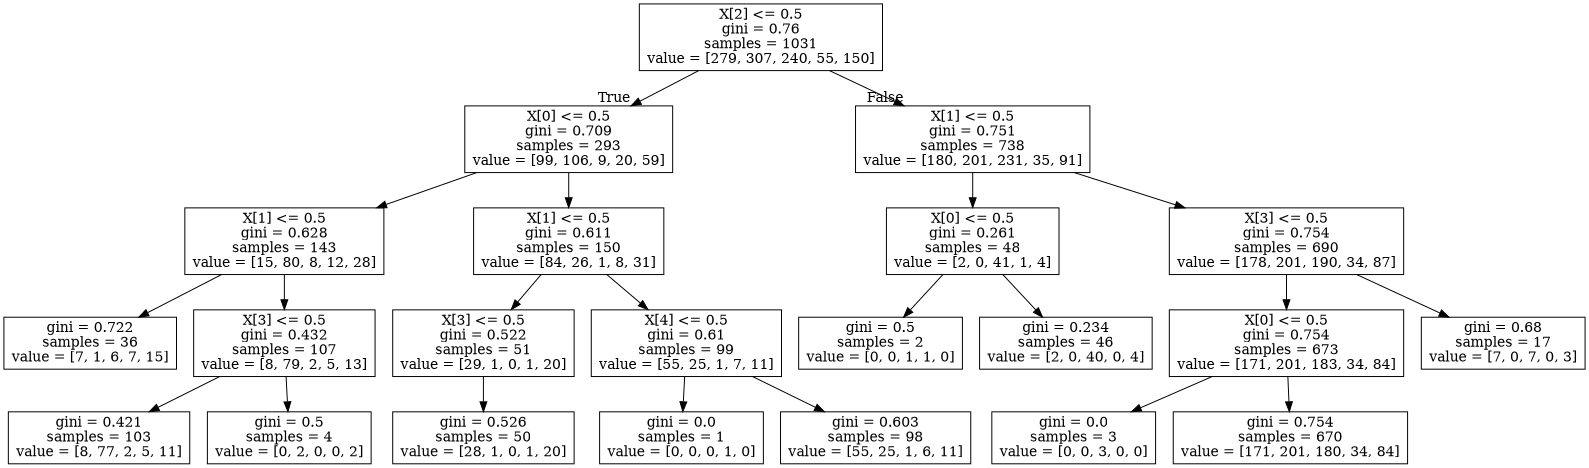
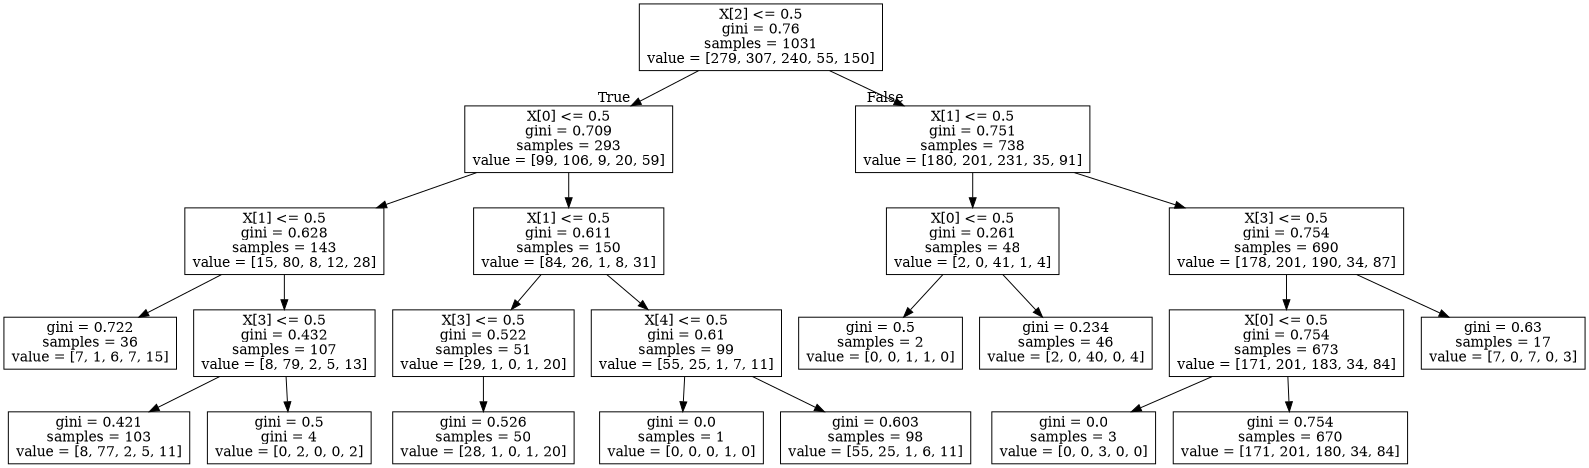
  digraph {
    node [shape=box]
    n1 [label="X[2] <= 0.5\ngini = 0.76\nsamples = 1031\nvalue = [279, 307, 240, 55, 150]"]
    n2 [label="X[0] <= 0.5\ngini = 0.709\nsamples = 293\nvalue = [99, 106, 9, 20, 59]"]
    n3 [label="X[1] <= 0.5\ngini = 0.751\nsamples = 738\nvalue = [180, 201, 231, 35, 91]"]
    n4 [label="X[1] <= 0.5\ngini = 0.628\nsamples = 143\nvalue = [15, 80, 8, 12, 28]"]
    n5 [label="X[1] <= 0.5\ngini = 0.611\nsamples = 150\nvalue = [84, 26, 1, 8, 31]"]
    n6 [label="X[0] <= 0.5\ngini = 0.261\nsamples = 48\nvalue = [2, 0, 41, 1, 4]"]
    n7 [label="X[3] <= 0.5\ngini = 0.754\nsamples = 690\nvalue = [178, 201, 190, 34, 87]"]
    n8 [label="gini = 0.722\nsamples = 36\nvalue = [7, 1, 6, 7, 15]"]
    n9 [label="X[3] <= 0.5\ngini = 0.432\nsamples = 107\nvalue = [8, 79, 2, 5, 13]"]
    n10 [label="X[3] <= 0.5\ngini = 0.522\nsamples = 51\nvalue = [29, 1, 0, 1, 20]"]
    n11 [label="X[4] <= 0.5\ngini = 0.61\nsamples = 99\nvalue = [55, 25, 1, 7, 11]"]
    n12 [label="gini = 0.421\nsamples = 103\nvalue = [8, 77, 2, 5, 11]"]
-   n13 [label="gini = 0.5\nsamples = 4\nvalue = [0, 2, 0, 0, 2]"]
+   n13 [label="gini = 0.5\ngini = 4\nvalue = [0, 2, 0, 0, 2]"]
    n14 [label="gini = 0.526\nsamples = 50\nvalue = [28, 1, 0, 1, 20]"]
    n15 [label="gini = 0.0\nsamples = 1\nvalue = [0, 0, 0, 1, 0]"]
    n16 [label="gini = 0.603\nsamples = 98\nvalue = [55, 25, 1, 6, 11]"]
    n17 [label="gini = 0.5\nsamples = 2\nvalue = [0, 0, 1, 1, 0]"]
    n18 [label="gini = 0.234\nsamples = 46\nvalue = [2, 0, 40, 0, 4]"]
    n19 [label="X[0] <= 0.5\ngini = 0.754\nsamples = 673\nvalue = [171, 201, 183, 34, 84]"]
-   n20 [label="gini = 0.68\nsamples = 17\nvalue = [7, 0, 7, 0, 3]"]
+   n20 [label="gini = 0.63\nsamples = 17\nvalue = [7, 0, 7, 0, 3]"]
    n21 [label="gini = 0.0\nsamples = 3\nvalue = [0, 0, 3, 0, 0]"]
    n22 [label="gini = 0.754\nsamples = 670\nvalue = [171, 201, 180, 34, 84]"]
    n1 -> n2 [headlabel=True labelangle=45 labeldistance=2.5]
    n1 -> n3 [headlabel=False labelangle=-45 labeldistance=2.5]
    n2 -> n4
    n2 -> n5
    n3 -> n6
    n3 -> n7
    n4 -> n8
    n4 -> n9
    n5 -> n10
    n5 -> n11
    n6 -> n17
    n6 -> n18
    n7 -> n19
    n7 -> n20
    n9 -> n12
    n9 -> n13
    n10 -> n14
    n11 -> n15
    n11 -> n16
    n19 -> n21
    n19 -> n22
  }
